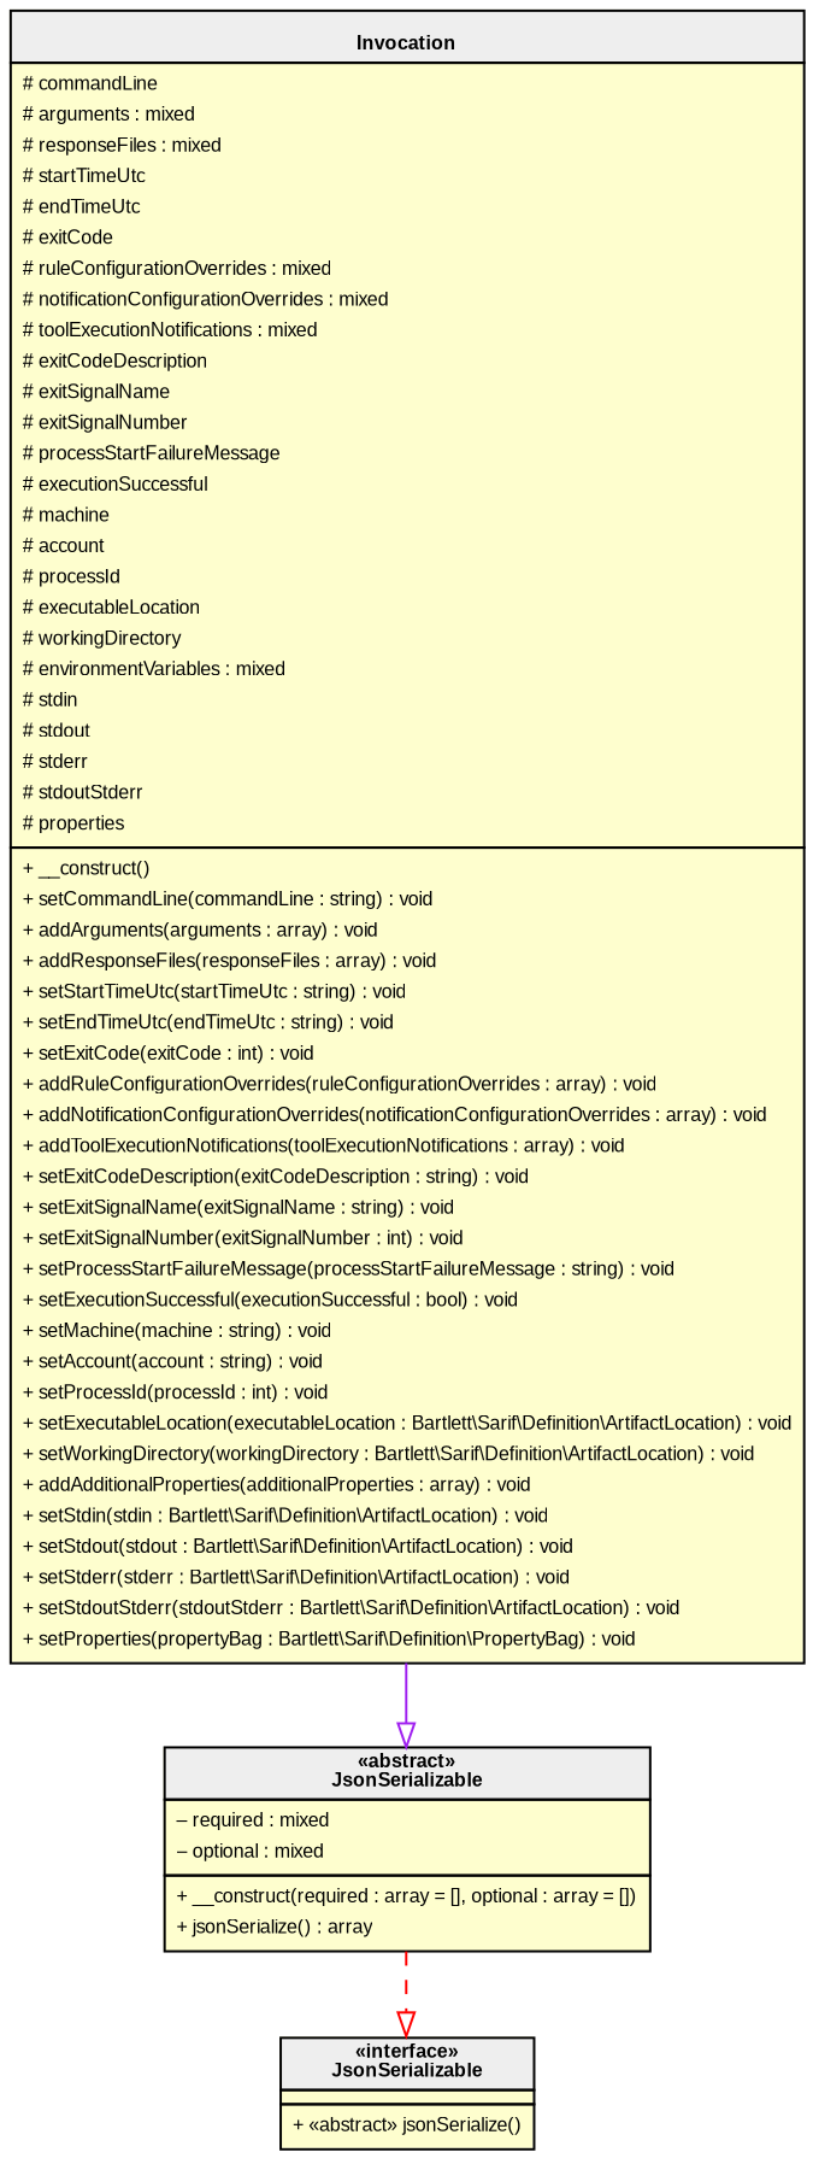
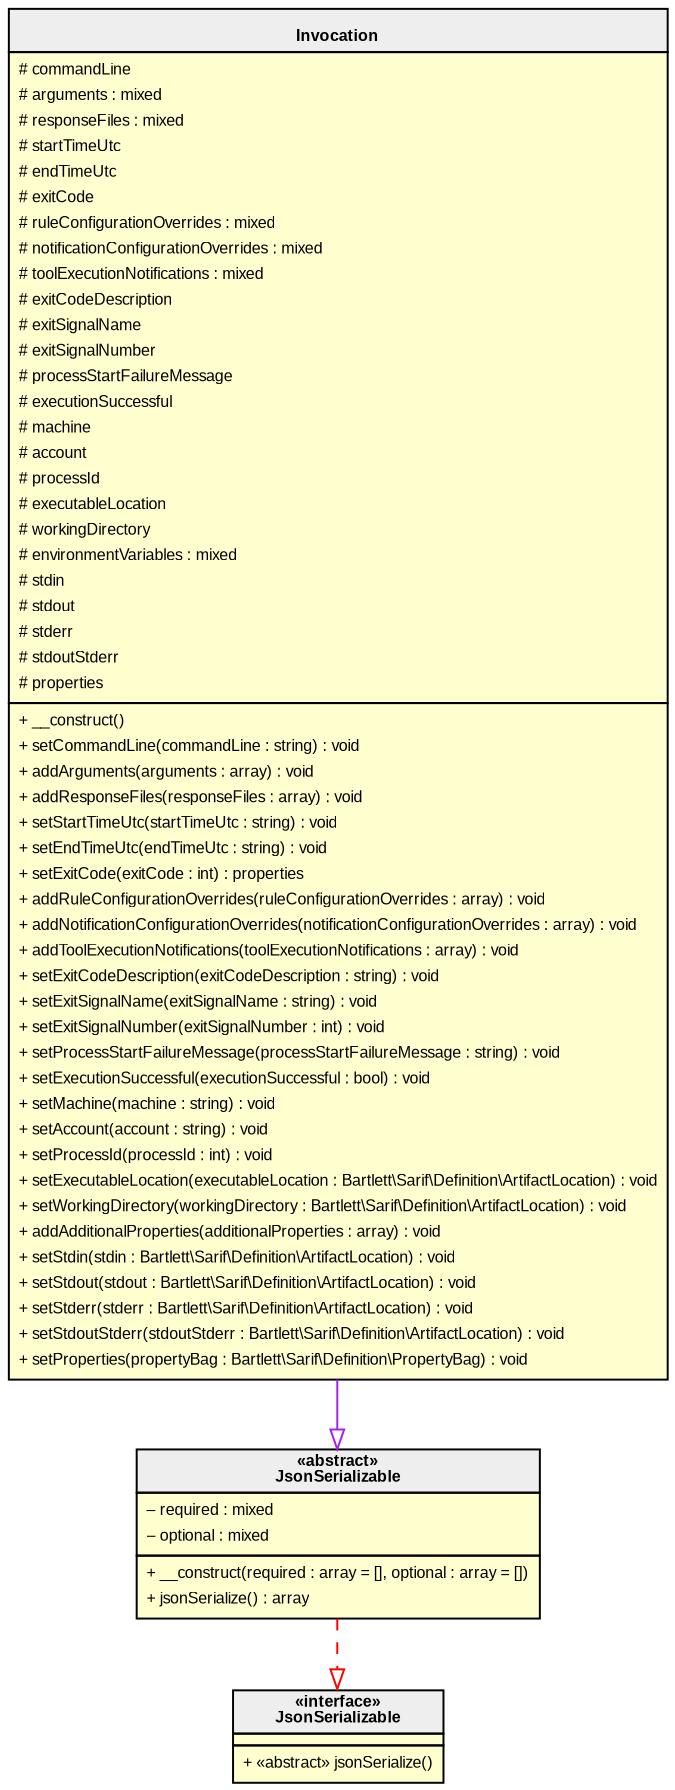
  digraph {
    rankdir=TB
    fontname="Liberation Sans"
    node [fillcolor="#FEFECE" fontname="Liberation Sans" fontsize=8 margin=0 shape=none style=filled]
    edge [arrowhead=empty fontname="Liberation Sans" fontsize=8]
    n1 [label=< <table cellspacing="0" border="0" cellborder="1">     <tr><td bgcolor="#eeeeee"><b>«abstract»<br/>JsonSerializable</b></td></tr>     <tr><td><table border="0" cellspacing="0" cellpadding="2">     <tr><td align="left">– required : mixed</td></tr>     <tr><td align="left">– optional : mixed</td></tr> </table></td></tr>     <tr><td><table border="0" cellspacing="0" cellpadding="2">     <tr><td align="left">+ __construct(required : array = [], optional : array = [])</td></tr>     <tr><td align="left">+ jsonSerialize() : array</td></tr> </table></td></tr> </table>>]
-   n2 [label=< <table cellspacing="0" border="0" cellborder="1">     <tr><td bgcolor="#eeeeee"><b><br/>Invocation</b></td></tr>     <tr><td><table border="0" cellspacing="0" cellpadding="2">     <tr><td align="left"># commandLine</td></tr>     <tr><td align="left"># arguments : mixed</td></tr>     <tr><td align="left"># responseFiles : mixed</td></tr>     <tr><td align="left"># startTimeUtc</td></tr>     <tr><td align="left"># endTimeUtc</td></tr>     <tr><td align="left"># exitCode</td></tr>     <tr><td align="left"># ruleConfigurationOverrides : mixed</td></tr>     <tr><td align="left"># notificationConfigurationOverrides : mixed</td></tr>     <tr><td align="left"># toolExecutionNotifications : mixed</td></tr>     <tr><td align="left"># exitCodeDescription</td></tr>     <tr><td align="left"># exitSignalName</td></tr>     <tr><td align="left"># exitSignalNumber</td></tr>     <tr><td align="left"># processStartFailureMessage</td></tr>     <tr><td align="left"># executionSuccessful</td></tr>     <tr><td align="left"># machine</td></tr>     <tr><td align="left"># account</td></tr>     <tr><td align="left"># processId</td></tr>     <tr><td align="left"># executableLocation</td></tr>     <tr><td align="left"># workingDirectory</td></tr>     <tr><td align="left"># environmentVariables : mixed</td></tr>     <tr><td align="left"># stdin</td></tr>     <tr><td align="left"># stdout</td></tr>     <tr><td align="left"># stderr</td></tr>     <tr><td align="left"># stdoutStderr</td></tr>     <tr><td align="left"># properties</td></tr> </table></td></tr>     <tr><td><table border="0" cellspacing="0" cellpadding="2">     <tr><td align="left">+ __construct()</td></tr>     <tr><td align="left">+ setCommandLine(commandLine : string) : void</td></tr>     <tr><td align="left">+ addArguments(arguments : array) : void</td></tr>     <tr><td align="left">+ addResponseFiles(responseFiles : array) : void</td></tr>     <tr><td align="left">+ setStartTimeUtc(startTimeUtc : string) : void</td></tr>     <tr><td align="left">+ setEndTimeUtc(endTimeUtc : string) : void</td></tr>     <tr><td align="left">+ setExitCode(exitCode : int) : void</td></tr>     <tr><td align="left">+ addRuleConfigurationOverrides(ruleConfigurationOverrides : array) : void</td></tr>     <tr><td align="left">+ addNotificationConfigurationOverrides(notificationConfigurationOverrides : array) : void</td></tr>     <tr><td align="left">+ addToolExecutionNotifications(toolExecutionNotifications : array) : void</td></tr>     <tr><td align="left">+ setExitCodeDescription(exitCodeDescription : string) : void</td></tr>     <tr><td align="left">+ setExitSignalName(exitSignalName : string) : void</td></tr>     <tr><td align="left">+ setExitSignalNumber(exitSignalNumber : int) : void</td></tr>     <tr><td align="left">+ setProcessStartFailureMessage(processStartFailureMessage : string) : void</td></tr>     <tr><td align="left">+ setExecutionSuccessful(executionSuccessful : bool) : void</td></tr>     <tr><td align="left">+ setMachine(machine : string) : void</td></tr>     <tr><td align="left">+ setAccount(account : string) : void</td></tr>     <tr><td align="left">+ setProcessId(processId : int) : void</td></tr>     <tr><td align="left">+ setExecutableLocation(executableLocation : Bartlett\\Sarif\\Definition\\ArtifactLocation) : void</td></tr>     <tr><td align="left">+ setWorkingDirectory(workingDirectory : Bartlett\\Sarif\\Definition\\ArtifactLocation) : void</td></tr>     <tr><td align="left">+ addAdditionalProperties(additionalProperties : array) : void</td></tr>     <tr><td align="left">+ setStdin(stdin : Bartlett\\Sarif\\Definition\\ArtifactLocation) : void</td></tr>     <tr><td align="left">+ setStdout(stdout : Bartlett\\Sarif\\Definition\\ArtifactLocation) : void</td></tr>     <tr><td align="left">+ setStderr(stderr : Bartlett\\Sarif\\Definition\\ArtifactLocation) : void</td></tr>     <tr><td align="left">+ setStdoutStderr(stdoutStderr : Bartlett\\Sarif\\Definition\\ArtifactLocation) : void</td></tr>     <tr><td align="left">+ setProperties(propertyBag : Bartlett\\Sarif\\Definition\\PropertyBag) : void</td></tr> </table></td></tr> </table>>]
+   n2 [label=< <table cellspacing="0" border="0" cellborder="1">     <tr><td bgcolor="#eeeeee"><b><br/>Invocation</b></td></tr>     <tr><td><table border="0" cellspacing="0" cellpadding="2">     <tr><td align="left"># commandLine</td></tr>     <tr><td align="left"># arguments : mixed</td></tr>     <tr><td align="left"># responseFiles : mixed</td></tr>     <tr><td align="left"># startTimeUtc</td></tr>     <tr><td align="left"># endTimeUtc</td></tr>     <tr><td align="left"># exitCode</td></tr>     <tr><td align="left"># ruleConfigurationOverrides : mixed</td></tr>     <tr><td align="left"># notificationConfigurationOverrides : mixed</td></tr>     <tr><td align="left"># toolExecutionNotifications : mixed</td></tr>     <tr><td align="left"># exitCodeDescription</td></tr>     <tr><td align="left"># exitSignalName</td></tr>     <tr><td align="left"># exitSignalNumber</td></tr>     <tr><td align="left"># processStartFailureMessage</td></tr>     <tr><td align="left"># executionSuccessful</td></tr>     <tr><td align="left"># machine</td></tr>     <tr><td align="left"># account</td></tr>     <tr><td align="left"># processId</td></tr>     <tr><td align="left"># executableLocation</td></tr>     <tr><td align="left"># workingDirectory</td></tr>     <tr><td align="left"># environmentVariables : mixed</td></tr>     <tr><td align="left"># stdin</td></tr>     <tr><td align="left"># stdout</td></tr>     <tr><td align="left"># stderr</td></tr>     <tr><td align="left"># stdoutStderr</td></tr>     <tr><td align="left"># properties</td></tr> </table></td></tr>     <tr><td><table border="0" cellspacing="0" cellpadding="2">     <tr><td align="left">+ __construct()</td></tr>     <tr><td align="left">+ setCommandLine(commandLine : string) : void</td></tr>     <tr><td align="left">+ addArguments(arguments : array) : void</td></tr>     <tr><td align="left">+ addResponseFiles(responseFiles : array) : void</td></tr>     <tr><td align="left">+ setStartTimeUtc(startTimeUtc : string) : void</td></tr>     <tr><td align="left">+ setEndTimeUtc(endTimeUtc : string) : void</td></tr>     <tr><td align="left">+ setExitCode(exitCode : int) : properties</td></tr>     <tr><td align="left">+ addRuleConfigurationOverrides(ruleConfigurationOverrides : array) : void</td></tr>     <tr><td align="left">+ addNotificationConfigurationOverrides(notificationConfigurationOverrides : array) : void</td></tr>     <tr><td align="left">+ addToolExecutionNotifications(toolExecutionNotifications : array) : void</td></tr>     <tr><td align="left">+ setExitCodeDescription(exitCodeDescription : string) : void</td></tr>     <tr><td align="left">+ setExitSignalName(exitSignalName : string) : void</td></tr>     <tr><td align="left">+ setExitSignalNumber(exitSignalNumber : int) : void</td></tr>     <tr><td align="left">+ setProcessStartFailureMessage(processStartFailureMessage : string) : void</td></tr>     <tr><td align="left">+ setExecutionSuccessful(executionSuccessful : bool) : void</td></tr>     <tr><td align="left">+ setMachine(machine : string) : void</td></tr>     <tr><td align="left">+ setAccount(account : string) : void</td></tr>     <tr><td align="left">+ setProcessId(processId : int) : void</td></tr>     <tr><td align="left">+ setExecutableLocation(executableLocation : Bartlett\\Sarif\\Definition\\ArtifactLocation) : void</td></tr>     <tr><td align="left">+ setWorkingDirectory(workingDirectory : Bartlett\\Sarif\\Definition\\ArtifactLocation) : void</td></tr>     <tr><td align="left">+ addAdditionalProperties(additionalProperties : array) : void</td></tr>     <tr><td align="left">+ setStdin(stdin : Bartlett\\Sarif\\Definition\\ArtifactLocation) : void</td></tr>     <tr><td align="left">+ setStdout(stdout : Bartlett\\Sarif\\Definition\\ArtifactLocation) : void</td></tr>     <tr><td align="left">+ setStderr(stderr : Bartlett\\Sarif\\Definition\\ArtifactLocation) : void</td></tr>     <tr><td align="left">+ setStdoutStderr(stdoutStderr : Bartlett\\Sarif\\Definition\\ArtifactLocation) : void</td></tr>     <tr><td align="left">+ setProperties(propertyBag : Bartlett\\Sarif\\Definition\\PropertyBag) : void</td></tr> </table></td></tr> </table>>]
    n3 [label=< <table cellspacing="0" border="0" cellborder="1">     <tr><td bgcolor="#eeeeee"><b>«interface»<br/>JsonSerializable</b></td></tr>     <tr><td></td></tr>     <tr><td><table border="0" cellspacing="0" cellpadding="2">     <tr><td align="left">+ «abstract» jsonSerialize()</td></tr> </table></td></tr> </table>>]
    subgraph sub_1 {
      bgcolor=Bisque
      label="Bartlett\\Sarif\\Internal"
      n1
    }
    subgraph sub_2 {
      bgcolor=BurlyWood
      label="Bartlett\\Sarif\\Definition"
      n2
    }
    subgraph sub_3 {
      label=0
      n3
    }
    n1 -> n3 [style=dashed color=red]
    n2 -> n1 [style=filled color=purple]
  }
